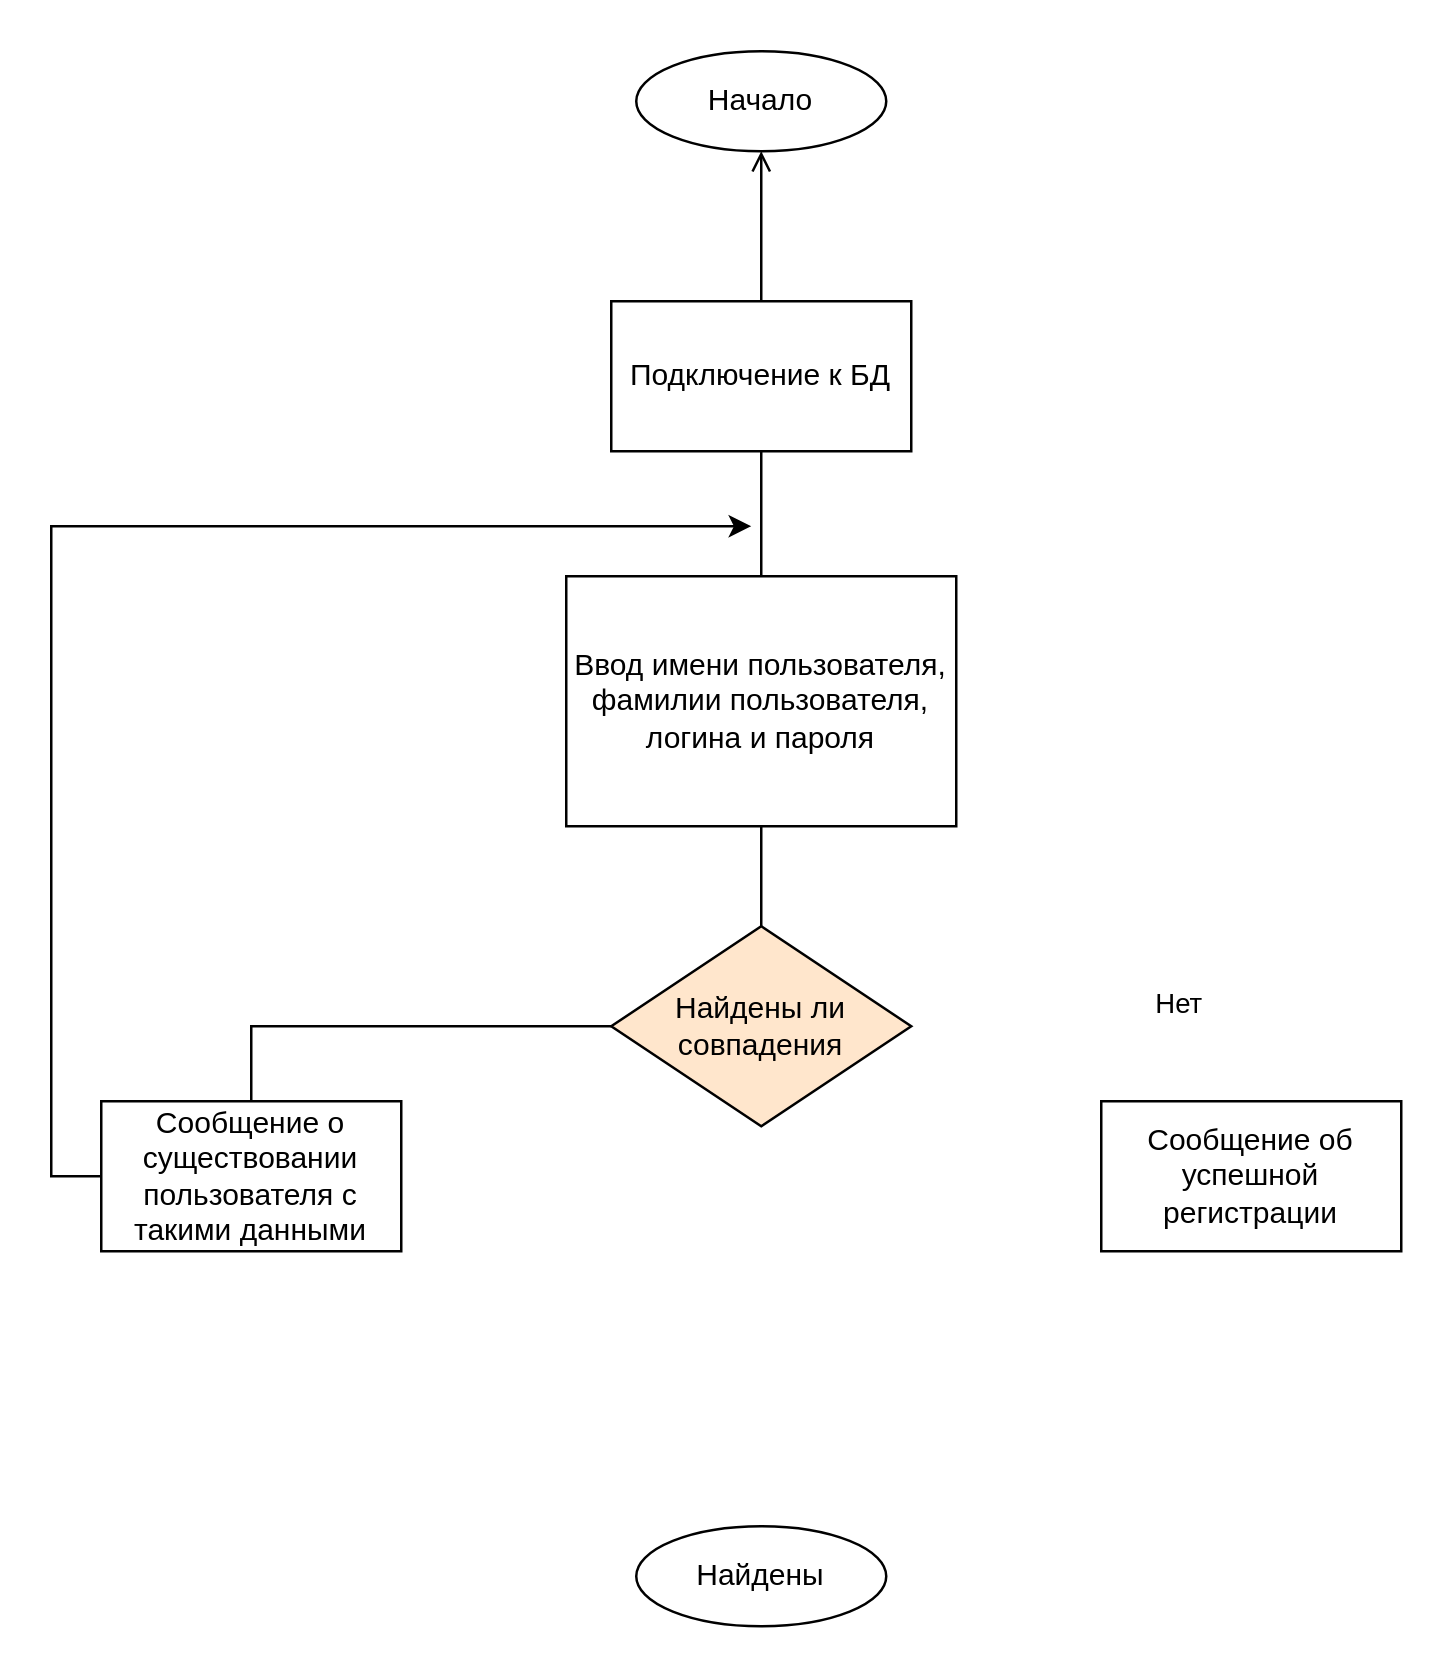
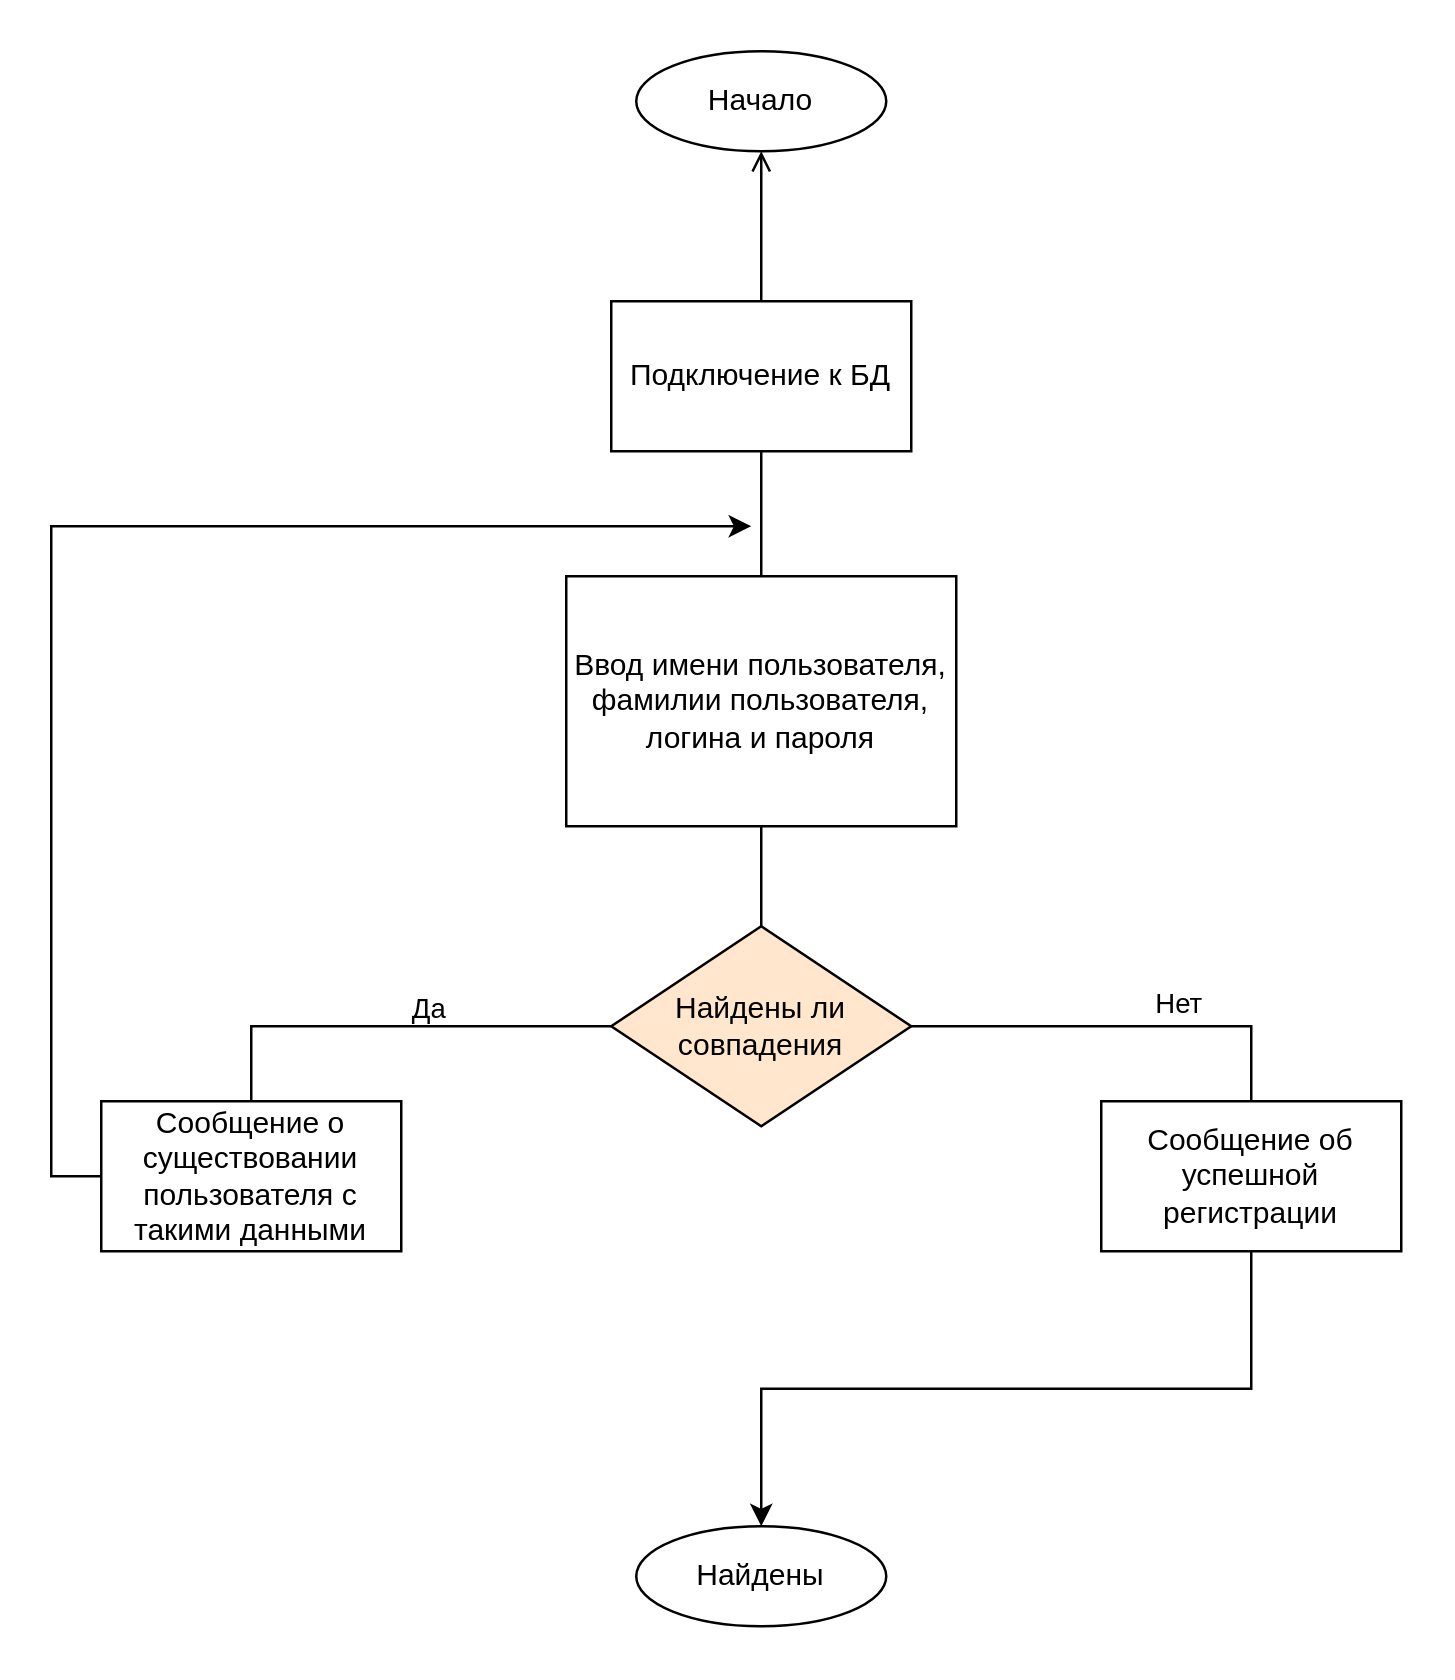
  <mxCell id="0" />
  <mxCell id="1" parent="0" />
  <mxCell id="2" value="Начало" style="ellipse;whiteSpace=wrap;html=1;" vertex="1" parent="1"><mxGeometry x="254" y="20" width="100" height="40" as="geometry" /></mxCell>
  <mxCell id="3" value="Найдены" style="ellipse;whiteSpace=wrap;html=1;" vertex="1" parent="1"><mxGeometry x="254" y="610" width="100" height="40" as="geometry" /></mxCell>
  <mxCell id="4" style="edgeStyle=orthogonalEdgeStyle;rounded=0;orthogonalLoop=1;jettySize=auto;html=1;exitX=0;exitY=0.5;exitDx=0;exitDy=0;endArrow=classic;endFill=1;" edge="1" parent="1" source="5"><mxGeometry relative="1" as="geometry"><mxPoint x="300" y="210" as="targetPoint" /><Array as="points"><mxPoint x="20" y="470" /><mxPoint x="20" y="210" /></Array></mxGeometry></mxCell>
  <mxCell id="5" value="Сообщение о существовании пользователя с такими данными" style="rounded=0;whiteSpace=wrap;html=1;" vertex="1" parent="1"><mxGeometry x="40" y="440" width="120" height="60" as="geometry" /></mxCell>
+ <mxCell id="6" style="edgeStyle=orthogonalEdgeStyle;rounded=0;orthogonalLoop=1;jettySize=auto;html=1;exitX=0.5;exitY=1;exitDx=0;exitDy=0;entryX=0.5;entryY=0;entryDx=0;entryDy=0;endArrow=classic;endFill=1;" edge="1" parent="1" source="7" target="3"><mxGeometry relative="1" as="geometry" /></mxCell>
  <mxCell id="7" value="Сообщение об успешной регистрации" style="rounded=0;whiteSpace=wrap;html=1;" vertex="1" parent="1"><mxGeometry x="440" y="440" width="120" height="60" as="geometry" /></mxCell>
  <mxCell id="8" value="Подключение к БД" style="rounded=0;whiteSpace=wrap;html=1;" vertex="1" parent="1"><mxGeometry x="244" y="120" width="120" height="60" as="geometry" /></mxCell>
  <mxCell id="9" value="Ввод имени пользователя, фамилии пользователя, логина и пароля" style="rounded=0;whiteSpace=wrap;html=1;" vertex="1" parent="1"><mxGeometry x="226" y="230" width="156" height="100" as="geometry" /></mxCell>
  <mxCell id="10" style="edgeStyle=orthogonalEdgeStyle;rounded=0;orthogonalLoop=1;jettySize=auto;html=1;exitX=0;exitY=0.5;exitDx=0;exitDy=0;entryX=0.5;entryY=0;entryDx=0;entryDy=0;endArrow=none;endFill=0;" edge="1" parent="1" source="14" target="5"><mxGeometry relative="1" as="geometry" /></mxCell>
  <mxCell id="11" value="Нет" style="edgeLabel;html=1;align=center;verticalAlign=middle;resizable=0;points=[];" vertex="1" connectable="0" parent="10"><mxGeometry x="0.23" y="-8" relative="1" as="geometry"><mxPoint x="333" y="-2" as="offset" /></mxGeometry></mxCell>
+ <mxCell id="12" style="edgeStyle=orthogonalEdgeStyle;rounded=0;orthogonalLoop=1;jettySize=auto;html=1;exitX=1;exitY=0.5;exitDx=0;exitDy=0;entryX=0.5;entryY=0;entryDx=0;entryDy=0;endArrow=none;endFill=0;" edge="1" parent="1" source="14" target="7"><mxGeometry relative="1" as="geometry" /></mxCell>
+ <mxCell id="13" value="Да" style="edgeLabel;html=1;align=center;verticalAlign=middle;resizable=0;points=[];" vertex="1" connectable="0" parent="12"><mxGeometry x="0.169" y="8" relative="1" as="geometry"><mxPoint x="-291" as="offset" /></mxGeometry></mxCell>
  <mxCell id="14" value="Найдены ли совпадения" style="rhombus;whiteSpace=wrap;html=1;fillColor=#ffe6cc;" vertex="1" parent="1"><mxGeometry x="244" y="370" width="120" height="80" as="geometry" /></mxCell>
  <mxCell id="15" value="" style="endArrow=open;html=1;entryX=0.5;entryY=1;entryDx=0;entryDy=0;exitX=0.5;exitY=0;exitDx=0;exitDy=0;" edge="1" parent="1" source="8" target="2"><mxGeometry width="50" height="50" relative="1" as="geometry"><mxPoint x="304" y="100" as="sourcePoint" /><mxPoint x="380" y="370" as="targetPoint" /></mxGeometry></mxCell>
  <mxCell id="16" value="" style="endArrow=none;html=1;entryX=0.5;entryY=1;entryDx=0;entryDy=0;exitX=0.5;exitY=0;exitDx=0;exitDy=0;" edge="1" parent="1" source="9" target="8"><mxGeometry width="50" height="50" relative="1" as="geometry"><mxPoint x="314" y="130" as="sourcePoint" /><mxPoint x="314" y="70" as="targetPoint" /></mxGeometry></mxCell>
  <mxCell id="17" value="" style="endArrow=none;html=1;entryX=0.5;entryY=1;entryDx=0;entryDy=0;exitX=0.5;exitY=0;exitDx=0;exitDy=0;" edge="1" parent="1" source="14" target="9"><mxGeometry width="50" height="50" relative="1" as="geometry"><mxPoint x="324" y="140" as="sourcePoint" /><mxPoint x="324" y="80" as="targetPoint" /></mxGeometry></mxCell>
